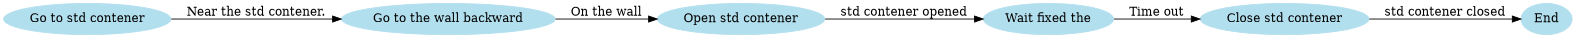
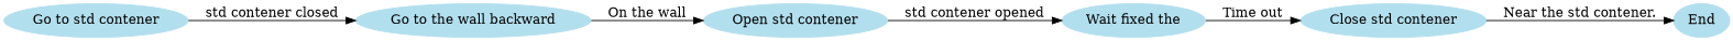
  digraph {
    rankdir=LR
    node [color=lightblue2 style=filled]
    "Go to std contener"
    "Go to the wall backward"
    "Open std contener"
    n4 [label="Wait fixed the"]
    "Close std contener"
    End
-   "Go to std contener" -> "Go to the wall backward" [label="Near the std contener."]
+   "Go to std contener" -> "Go to the wall backward" [label="std contener closed"]
    "Go to the wall backward" -> "Open std contener" [label="On the wall"]
    "Open std contener" -> n4 [label="std contener opened"]
    n4 -> "Close std contener" [label="Time out"]
-   "Close std contener" -> End [label="std contener closed"]
+   "Close std contener" -> End [label="Near the std contener."]
  }
